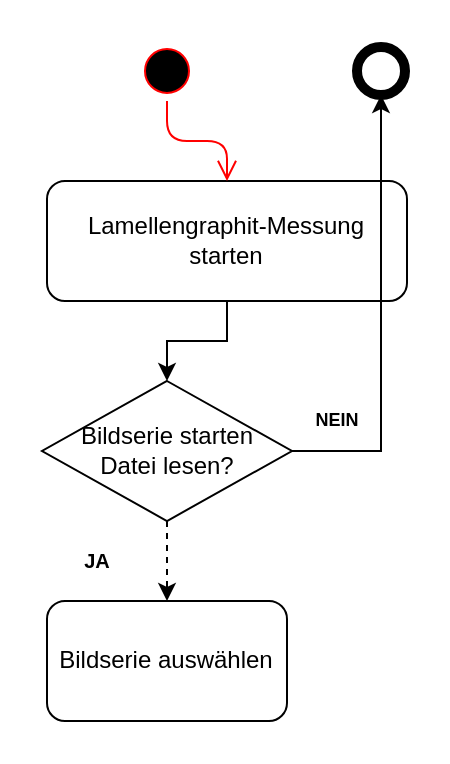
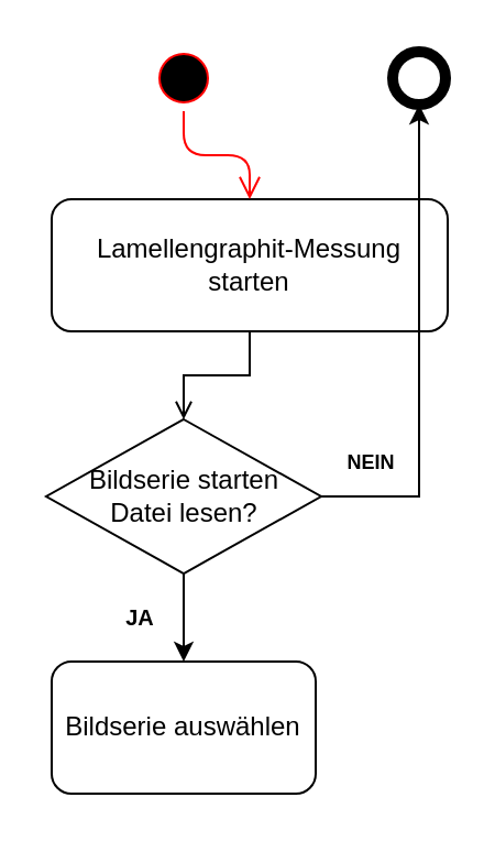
  <mxCell id="0" />
  <mxCell id="1" parent="0" />
- <mxCell id="2" style="edgeStyle=orthogonalEdgeStyle;rounded=0;orthogonalLoop=1;jettySize=auto;html=1;entryX=0.5;entryY=0;entryDx=0;entryDy=0;" edge="1" parent="1" source="3" target="8"><mxGeometry relative="1" as="geometry" /></mxCell>
+ <mxCell id="2" style="edgeStyle=orthogonalEdgeStyle;rounded=0;orthogonalLoop=1;jettySize=auto;html=1;entryX=0.5;entryY=0;entryDx=0;entryDy=0;endArrow=open;" edge="1" parent="1" source="3" target="8"><mxGeometry relative="1" as="geometry" /></mxCell>
  <mxCell id="3" value="Lamellengraphit-Messung starten" style="rounded=1;whiteSpace=wrap;html=1;" vertex="1" parent="1"><mxGeometry x="23" y="90" width="180" height="60" as="geometry" /></mxCell>
  <mxCell id="4" value="" style="ellipse;html=1;shape=startState;fillColor=#000000;strokeColor=#ff0000;" vertex="1" parent="1"><mxGeometry x="68" y="20" width="30" height="30" as="geometry" /></mxCell>
  <mxCell id="5" value="" style="edgeStyle=orthogonalEdgeStyle;html=1;verticalAlign=bottom;endArrow=open;endSize=8;strokeColor=#ff0000;entryX=0.5;entryY=0;entryDx=0;entryDy=0;" edge="1" source="4" parent="1" target="3"><mxGeometry relative="1" as="geometry"><mxPoint x="83" y="110" as="targetPoint" /></mxGeometry></mxCell>
- <mxCell id="6" style="edgeStyle=orthogonalEdgeStyle;rounded=0;orthogonalLoop=1;jettySize=auto;html=1;entryX=0.5;entryY=0;entryDx=0;entryDy=0;dashed=1;" edge="1" parent="1" source="8" target="9"><mxGeometry relative="1" as="geometry" /></mxCell>
+ <mxCell id="6" style="edgeStyle=orthogonalEdgeStyle;rounded=0;orthogonalLoop=1;jettySize=auto;html=1;entryX=0.5;entryY=0;entryDx=0;entryDy=0;" edge="1" parent="1" source="8" target="9"><mxGeometry relative="1" as="geometry" /></mxCell>
  <mxCell id="7" style="edgeStyle=orthogonalEdgeStyle;rounded=0;orthogonalLoop=1;jettySize=auto;html=1;entryX=0.5;entryY=1;entryDx=0;entryDy=0;" edge="1" parent="1" source="8" target="11"><mxGeometry relative="1" as="geometry" /></mxCell>
  <mxCell id="8" value="Bildserie starten &lt;br&gt;Datei lesen?" style="rhombus;whiteSpace=wrap;html=1;" vertex="1" parent="1"><mxGeometry x="20.5" y="190" width="125" height="70" as="geometry" /></mxCell>
  <mxCell id="9" value="Bildserie auswählen" style="rounded=1;whiteSpace=wrap;html=1;" vertex="1" parent="1"><mxGeometry x="23" y="300" width="120" height="60" as="geometry" /></mxCell>
- <mxCell id="10" value="JA" style="text;html=1;align=center;verticalAlign=middle;resizable=0;points=[];autosize=1;strokeColor=none;fontSize=10;fontStyle=1" vertex="1" parent="1"><mxGeometry x="33" y="270" width="30" height="20" as="geometry" /></mxCell>
+ <mxCell id="10" value="JA" style="text;html=1;align=center;verticalAlign=middle;resizable=0;points=[];autosize=1;strokeColor=none;fontSize=10;fontStyle=1" vertex="1" parent="1"><mxGeometry x="48" y="270" width="30" height="20" as="geometry" /></mxCell>
  <mxCell id="11" value="" style="shape=ellipse;html=1;dashed=0;whitespace=wrap;aspect=fixed;strokeWidth=5;perimeter=ellipsePerimeter;" vertex="1" parent="1"><mxGeometry x="178" y="23" width="24" height="24" as="geometry" /></mxCell>
  <mxCell id="12" value="NEIN" style="text;html=1;align=center;verticalAlign=middle;resizable=0;points=[];autosize=1;strokeColor=none;fontSize=9;fontStyle=1" vertex="1" parent="1"><mxGeometry x="148" y="200" width="40" height="20" as="geometry" /></mxCell>
